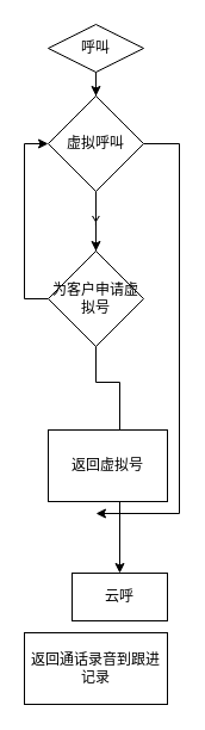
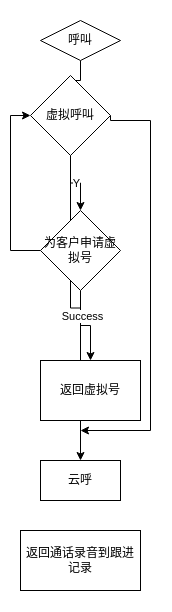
  <mxCell id="0" />
  <mxCell id="1" parent="0" />
  <mxCell id="2" value="" style="edgeStyle=orthogonalEdgeStyle;rounded=0;orthogonalLoop=1;jettySize=auto;html=1;" edge="1" parent="1" source="3" target="7"><mxGeometry relative="1" as="geometry" /></mxCell>
  <mxCell id="3" value="呼叫" style="rhombus;whiteSpace=wrap;html=1;" vertex="1" parent="1"><mxGeometry x="40" y="20" width="80" height="40" as="geometry" /></mxCell>
  <mxCell id="4" value="Y" style="edgeStyle=orthogonalEdgeStyle;rounded=0;orthogonalLoop=1;jettySize=auto;html=1;" edge="1" parent="1" source="7" target="11"><mxGeometry relative="1" as="geometry" /></mxCell>
  <mxCell id="5" value="" style="edgeStyle=orthogonalEdgeStyle;rounded=0;orthogonalLoop=1;jettySize=auto;html=1;" edge="1" parent="1" source="7" target="13"><mxGeometry relative="1" as="geometry" /></mxCell>
  <mxCell id="6" style="edgeStyle=orthogonalEdgeStyle;rounded=0;orthogonalLoop=1;jettySize=auto;html=1;exitX=1;exitY=0.5;exitDx=0;exitDy=0;" edge="1" parent="1" source="7"><mxGeometry relative="1" as="geometry"><mxPoint x="80" y="430" as="targetPoint" /><Array as="points"><mxPoint x="150" y="120" /><mxPoint x="150" y="430" /><mxPoint x="80" y="430" /></Array></mxGeometry></mxCell>
- <mxCell id="7" value="虚拟呼叫" style="rhombus;whiteSpace=wrap;html=1;rounded=0;" vertex="1" parent="1"><mxGeometry x="40" y="80" width="80" height="80" as="geometry" /></mxCell>
+ <mxCell id="7" value="虚拟呼叫" style="rhombus;whiteSpace=wrap;html=1;rounded=0;" vertex="1" parent="1"><mxGeometry x="30" y="75" width="80" height="80" as="geometry" /></mxCell>
+ <mxCell id="8" value="" style="edgeStyle=orthogonalEdgeStyle;rounded=0;orthogonalLoop=1;jettySize=auto;html=1;" edge="1" parent="1" source="11" target="12"><mxGeometry relative="1" as="geometry" /></mxCell>
+ <mxCell id="9" value="Success" style="edgeLabel;html=1;align=center;verticalAlign=middle;resizable=0;points=[];" vertex="1" connectable="0" parent="8"><mxGeometry x="-0.371" y="1" relative="1" as="geometry"><mxPoint as="offset" /></mxGeometry></mxCell>
  <mxCell id="10" style="edgeStyle=orthogonalEdgeStyle;rounded=0;orthogonalLoop=1;jettySize=auto;html=1;exitX=0;exitY=0.5;exitDx=0;exitDy=0;entryX=0;entryY=0.5;entryDx=0;entryDy=0;" edge="1" parent="1" source="11" target="7"><mxGeometry relative="1" as="geometry" /></mxCell>
  <mxCell id="11" value="为客户申请虚拟号" style="rhombus;whiteSpace=wrap;html=1;rounded=0;" vertex="1" parent="1"><mxGeometry x="40" y="210" width="80" height="80" as="geometry" /></mxCell>
  <mxCell id="12" value="返回虚拟号" style="whiteSpace=wrap;html=1;rounded=0;" vertex="1" parent="1"><mxGeometry x="40" y="360" width="100" height="60" as="geometry" /></mxCell>
- <mxCell id="13" value="云呼" style="whiteSpace=wrap;html=1;rounded=0;" vertex="1" parent="1"><mxGeometry x="60" y="480" width="80" height="40" as="geometry" /></mxCell>
+ <mxCell id="13" value="云呼" style="whiteSpace=wrap;html=1;rounded=0;" vertex="1" parent="1"><mxGeometry x="40" y="460" width="80" height="40" as="geometry" /></mxCell>
  <mxCell id="14" value="返回通话录音到跟进记录" style="whiteSpace=wrap;html=1;rounded=0;" vertex="1" parent="1"><mxGeometry x="20" y="530" width="120" height="60" as="geometry" /></mxCell>
